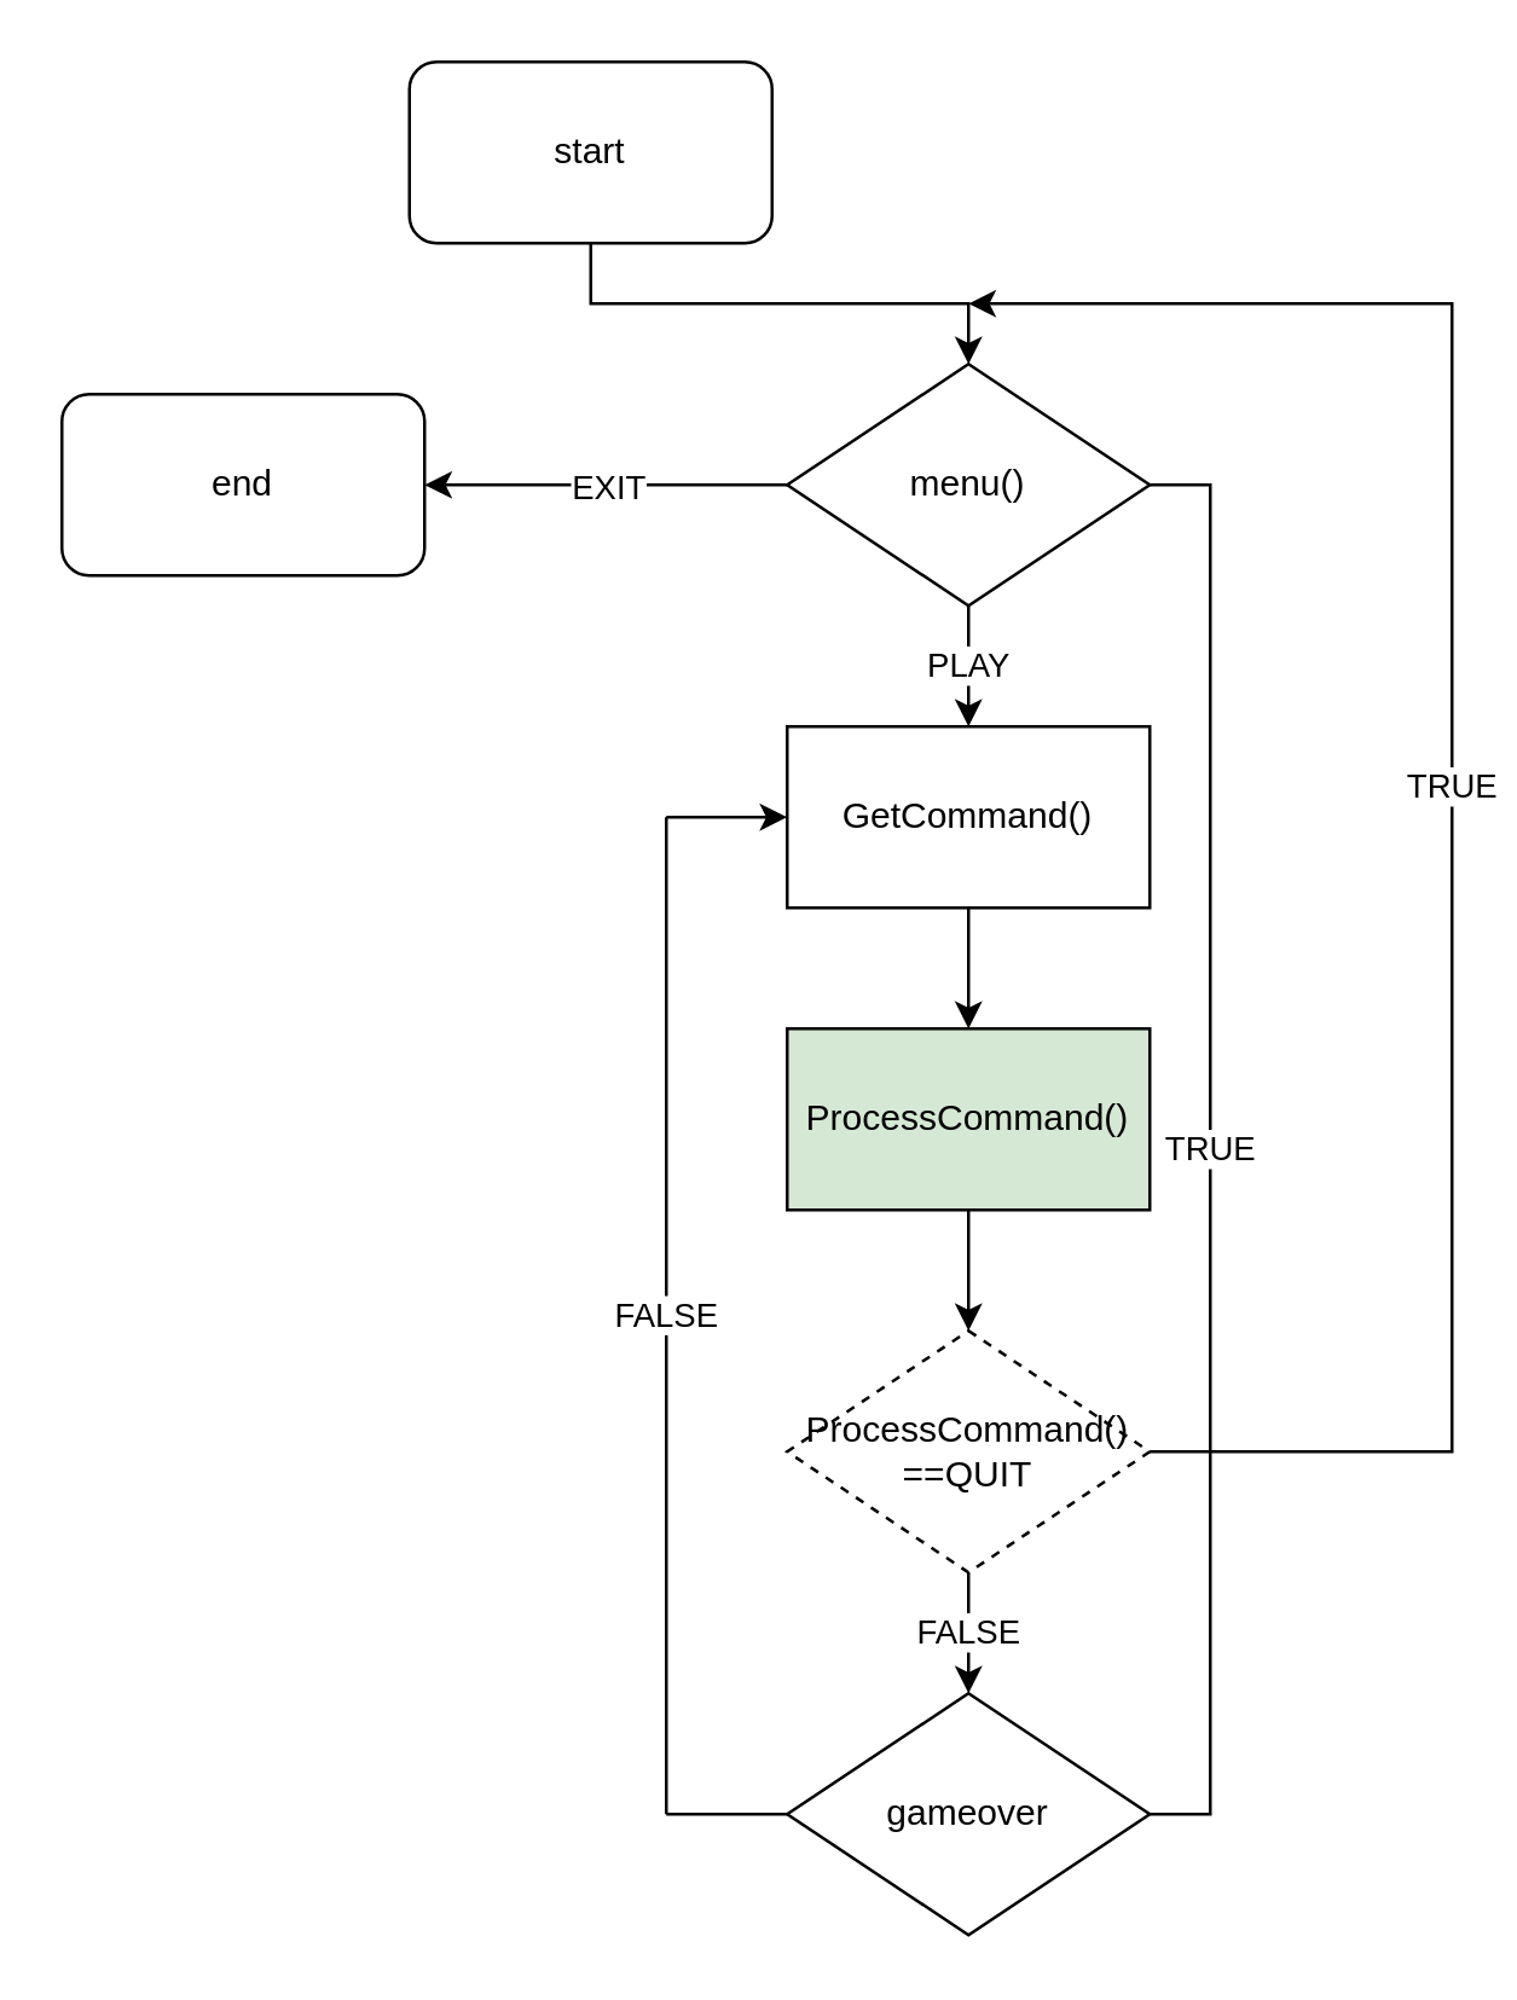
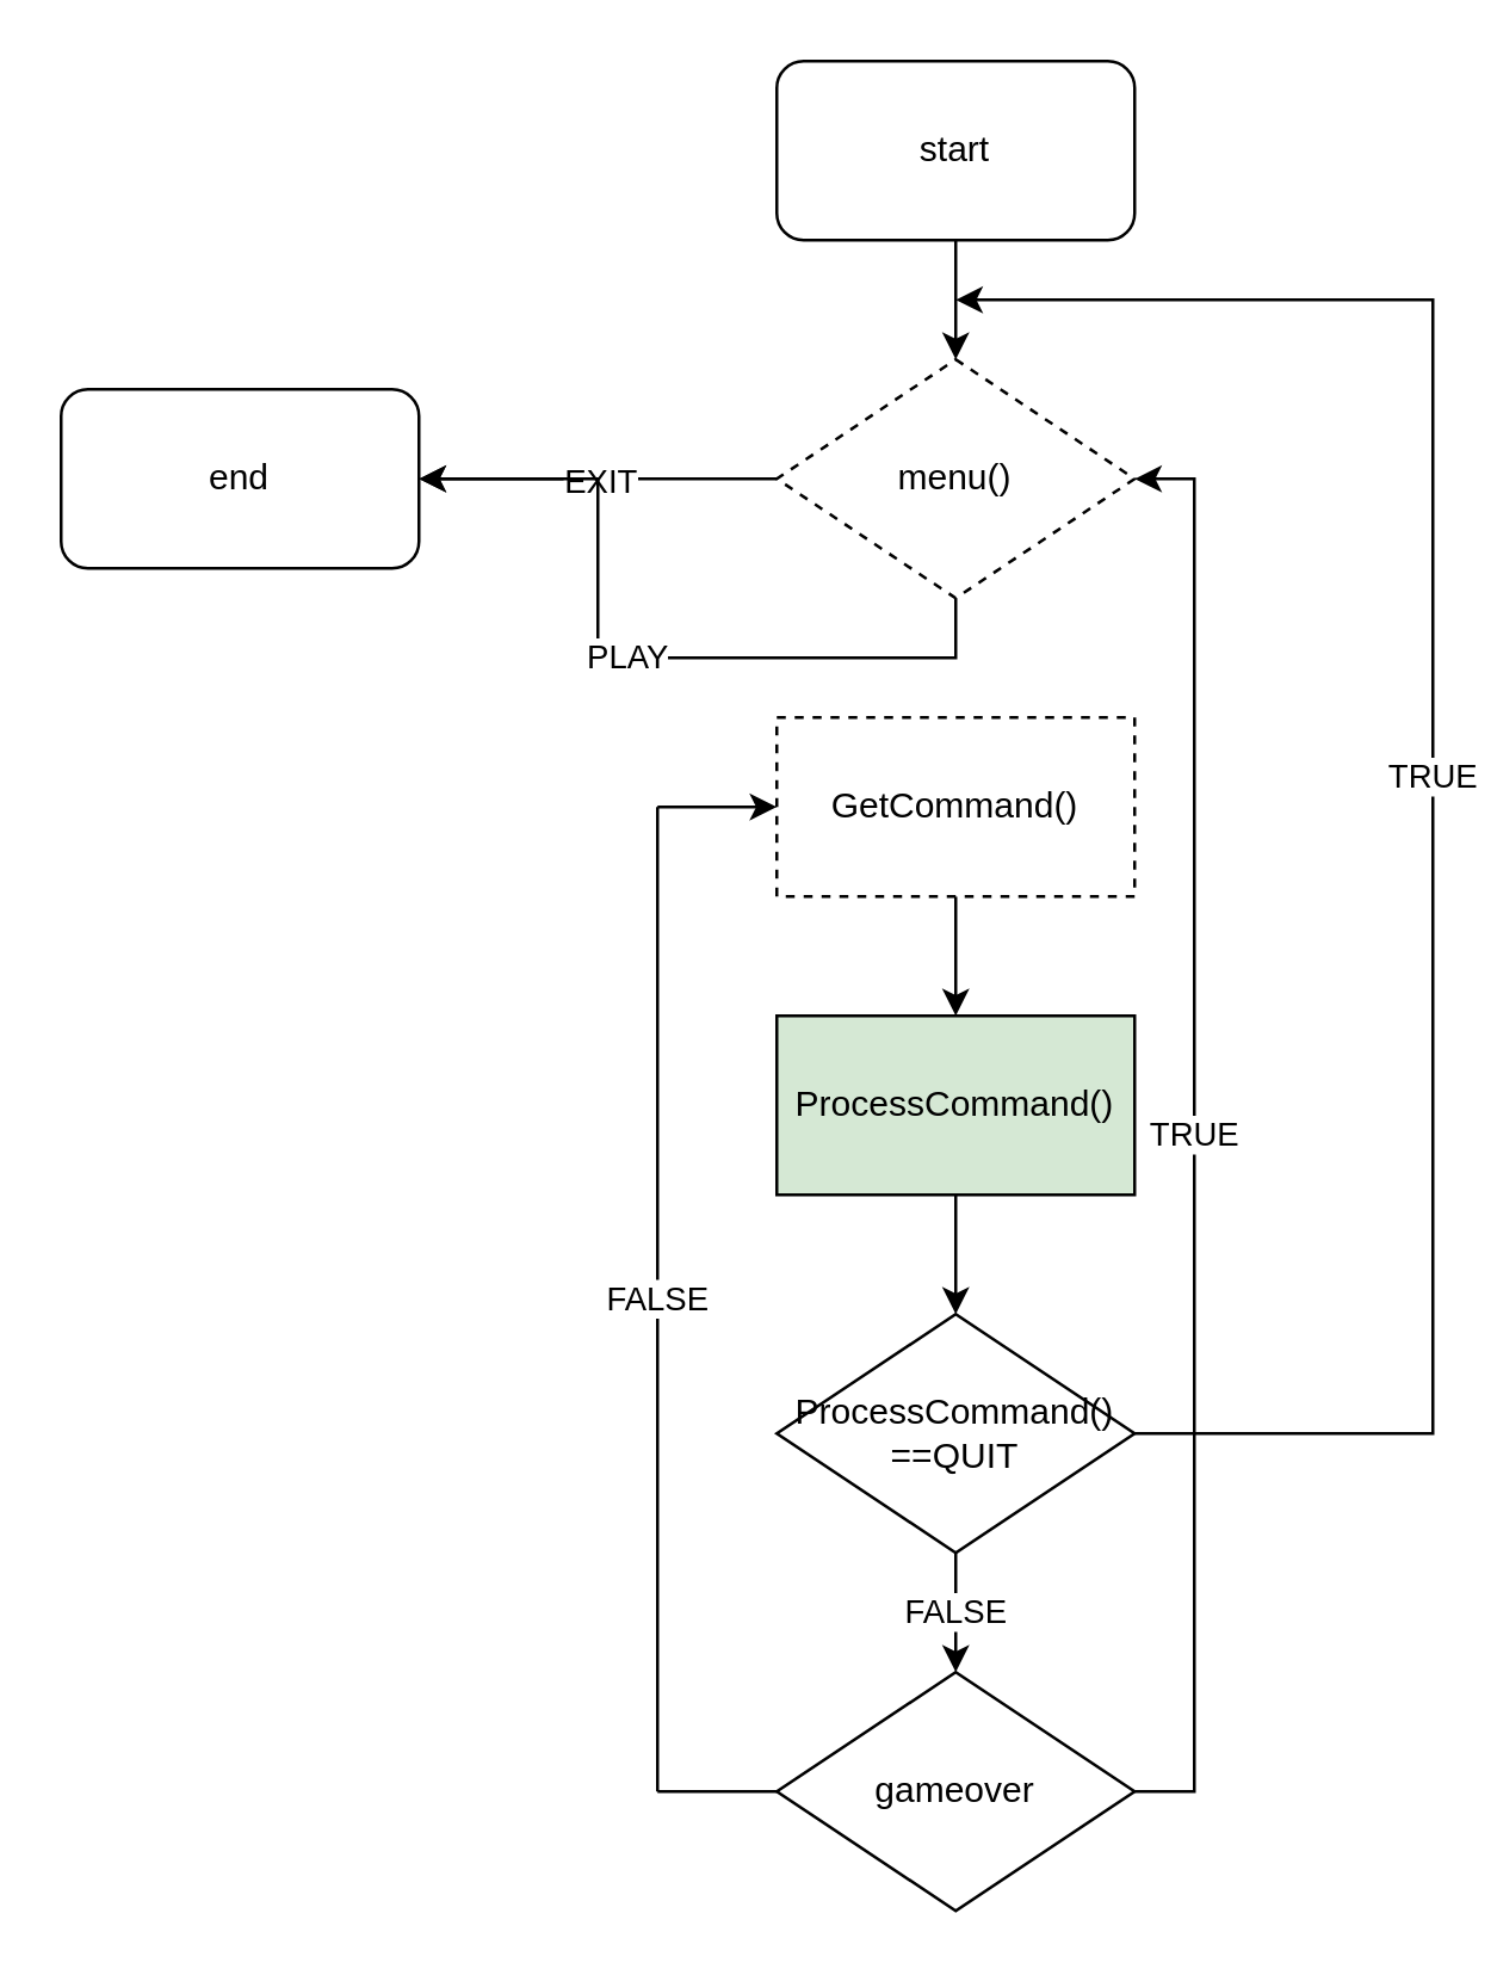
  <mxCell id="0" />
  <mxCell id="1" parent="0" />
  <mxCell id="2" value="end" style="rounded=1;whiteSpace=wrap;html=1;" vertex="1" parent="1"><mxGeometry x="20" y="130" width="120" height="60" as="geometry" /></mxCell>
  <mxCell id="3" style="edgeStyle=orthogonalEdgeStyle;rounded=0;orthogonalLoop=1;jettySize=auto;html=1;exitX=0.5;exitY=1;exitDx=0;exitDy=0;" edge="1" parent="1" source="4" target="7"><mxGeometry relative="1" as="geometry" /></mxCell>
- <mxCell id="4" value="start" style="rounded=1;whiteSpace=wrap;html=1;" vertex="1" parent="1"><mxGeometry x="135" y="20" width="120" height="60" as="geometry" /></mxCell>
+ <mxCell id="4" value="start" style="rounded=1;whiteSpace=wrap;html=1;" vertex="1" parent="1"><mxGeometry x="260" y="20" width="120" height="60" as="geometry" /></mxCell>
  <mxCell id="5" value="EXIT" style="edgeStyle=orthogonalEdgeStyle;rounded=0;orthogonalLoop=1;jettySize=auto;html=1;entryX=1;entryY=0.5;entryDx=0;entryDy=0;fontFamily=Helvetica;" edge="1" parent="1" source="7"><mxGeometry relative="1" as="geometry"><mxPoint x="140" y="160" as="targetPoint" /></mxGeometry></mxCell>
- <mxCell id="6" value="PLAY" style="edgeStyle=orthogonalEdgeStyle;rounded=0;orthogonalLoop=1;jettySize=auto;html=1;exitX=0.5;exitY=1;exitDx=0;exitDy=0;entryX=0.5;entryY=0;entryDx=0;entryDy=0;" edge="1" parent="1" source="7" target="12"><mxGeometry relative="1" as="geometry" /></mxCell>
- <mxCell id="7" value="menu()" style="rhombus;whiteSpace=wrap;html=1;" vertex="1" parent="1"><mxGeometry x="260" y="120" width="120" height="80" as="geometry" /></mxCell>
+ <mxCell id="6" value="PLAY" style="edgeStyle=orthogonalEdgeStyle;rounded=0;orthogonalLoop=1;jettySize=auto;html=1;exitX=0.5;exitY=1;exitDx=0;exitDy=0;" edge="1" parent="1" source="7" target="2"><mxGeometry relative="1" as="geometry" /></mxCell>
+ <mxCell id="7" value="menu()" style="rhombus;whiteSpace=wrap;html=1;dashed=1;" vertex="1" parent="1"><mxGeometry x="260" y="120" width="120" height="80" as="geometry" /></mxCell>
  <mxCell id="8" value="TRUE" style="edgeStyle=orthogonalEdgeStyle;rounded=0;orthogonalLoop=1;jettySize=auto;html=1;exitX=1;exitY=0.5;exitDx=0;exitDy=0;fontFamily=Helvetica;" edge="1" parent="1" source="10"><mxGeometry relative="1" as="geometry"><mxPoint x="320" y="100" as="targetPoint" /><Array as="points"><mxPoint x="480" y="480" /></Array></mxGeometry></mxCell>
  <mxCell id="9" value="FALSE" style="edgeStyle=orthogonalEdgeStyle;rounded=0;orthogonalLoop=1;jettySize=auto;html=1;exitX=0.5;exitY=1;exitDx=0;exitDy=0;fontFamily=Helvetica;" edge="1" parent="1" source="10"><mxGeometry relative="1" as="geometry"><mxPoint x="320" y="560" as="targetPoint" /></mxGeometry></mxCell>
- <mxCell id="10" value="&lt;span&gt;ProcessCommand()&lt;br&gt;==QUIT&lt;br&gt;&lt;/span&gt;" style="rhombus;whiteSpace=wrap;html=1;dashed=1;" vertex="1" parent="1"><mxGeometry x="260" y="440" width="120" height="80" as="geometry" /></mxCell>
+ <mxCell id="10" value="&lt;span&gt;ProcessCommand()&lt;br&gt;==QUIT&lt;br&gt;&lt;/span&gt;" style="rhombus;whiteSpace=wrap;html=1;" vertex="1" parent="1"><mxGeometry x="260" y="440" width="120" height="80" as="geometry" /></mxCell>
  <mxCell id="11" style="edgeStyle=orthogonalEdgeStyle;rounded=0;orthogonalLoop=1;jettySize=auto;html=1;exitX=0.5;exitY=1;exitDx=0;exitDy=0;entryX=0.5;entryY=0;entryDx=0;entryDy=0;" edge="1" parent="1" source="12" target="14"><mxGeometry relative="1" as="geometry" /></mxCell>
- <mxCell id="12" value="GetCommand()" style="rounded=0;whiteSpace=wrap;html=1;" vertex="1" parent="1"><mxGeometry x="260" y="240" width="120" height="60" as="geometry" /></mxCell>
+ <mxCell id="12" value="GetCommand()" style="rounded=0;whiteSpace=wrap;html=1;dashed=1;" vertex="1" parent="1"><mxGeometry x="260" y="240" width="120" height="60" as="geometry" /></mxCell>
  <mxCell id="13" style="edgeStyle=orthogonalEdgeStyle;rounded=0;orthogonalLoop=1;jettySize=auto;html=1;exitX=0.5;exitY=1;exitDx=0;exitDy=0;entryX=0.5;entryY=0;entryDx=0;entryDy=0;" edge="1" parent="1" source="14" target="10"><mxGeometry relative="1" as="geometry"><mxPoint x="320" y="410" as="sourcePoint" /><Array as="points" /></mxGeometry></mxCell>
  <mxCell id="14" value="ProcessCommand()" style="rounded=0;whiteSpace=wrap;html=1;fillColor=#d5e8d4;" vertex="1" parent="1"><mxGeometry x="260" y="340" width="120" height="60" as="geometry" /></mxCell>
  <mxCell id="15" style="edgeStyle=orthogonalEdgeStyle;rounded=0;orthogonalLoop=1;jettySize=auto;html=1;exitX=0.5;exitY=1;exitDx=0;exitDy=0;" edge="1" parent="1"><mxGeometry relative="1" as="geometry"><mxPoint x="80" y="190" as="sourcePoint" /><mxPoint x="80" y="190" as="targetPoint" /></mxGeometry></mxCell>
- <mxCell id="16" value="TRUE" style="edgeStyle=orthogonalEdgeStyle;rounded=0;orthogonalLoop=1;jettySize=auto;html=1;exitX=1;exitY=0.5;exitDx=0;exitDy=0;entryX=1;entryY=0.5;entryDx=0;entryDy=0;fontFamily=Helvetica;endArrow=none;" edge="1" parent="1" source="17" target="7"><mxGeometry relative="1" as="geometry" /></mxCell>
+ <mxCell id="16" value="TRUE" style="edgeStyle=orthogonalEdgeStyle;rounded=0;orthogonalLoop=1;jettySize=auto;html=1;exitX=1;exitY=0.5;exitDx=0;exitDy=0;entryX=1;entryY=0.5;entryDx=0;entryDy=0;fontFamily=Helvetica;" edge="1" parent="1" source="17" target="7"><mxGeometry relative="1" as="geometry" /></mxCell>
  <mxCell id="17" value="gameover" style="rhombus;whiteSpace=wrap;html=1;fontFamily=Helvetica;" vertex="1" parent="1"><mxGeometry x="260" y="560" width="120" height="80" as="geometry" /></mxCell>
  <mxCell id="18" value="" style="endArrow=none;html=1;fontFamily=Helvetica;exitX=0;exitY=0.5;exitDx=0;exitDy=0;" edge="1" parent="1" source="17"><mxGeometry width="50" height="50" relative="1" as="geometry"><mxPoint x="130" y="460" as="sourcePoint" /><mxPoint x="220" y="600" as="targetPoint" /></mxGeometry></mxCell>
  <mxCell id="19" value="FALSE" style="endArrow=none;html=1;fontFamily=Helvetica;" edge="1" parent="1"><mxGeometry width="50" height="50" relative="1" as="geometry"><mxPoint x="220" y="600" as="sourcePoint" /><mxPoint x="220" y="270" as="targetPoint" /></mxGeometry></mxCell>
  <mxCell id="20" value="" style="endArrow=classic;html=1;fontFamily=Helvetica;" edge="1" parent="1" target="12"><mxGeometry width="50" height="50" relative="1" as="geometry"><mxPoint x="220" y="270" as="sourcePoint" /><mxPoint x="180" y="410" as="targetPoint" /></mxGeometry></mxCell>
